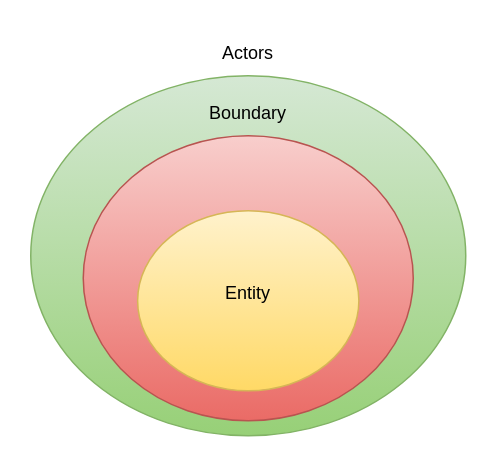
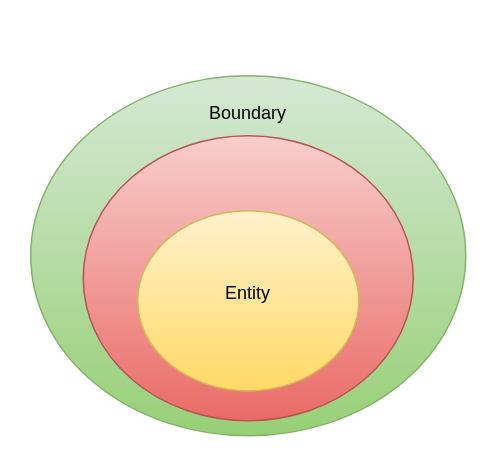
  <mxCell id="0" />
  <mxCell id="1" parent="0" />
  <mxCell id="2" value="" style="ellipse;whiteSpace=wrap;html=1;fillColor=#d5e8d4;strokeColor=#82b366;gradientColor=#97d077;" vertex="1" parent="1"><mxGeometry x="20" y="50" width="290" height="240" as="geometry" /></mxCell>
- <mxCell id="3" value="Actors" style="text;html=1;strokeColor=none;fillColor=none;align=center;verticalAlign=middle;whiteSpace=wrap;rounded=0;" vertex="1" parent="1"><mxGeometry x="135" y="20" width="60" height="30" as="geometry" /></mxCell>
  <mxCell id="4" value="" style="ellipse;whiteSpace=wrap;html=1;fillColor=#f8cecc;gradientColor=#ea6b66;strokeColor=#b85450;" vertex="1" parent="1"><mxGeometry x="55" y="90" width="220" height="190" as="geometry" /></mxCell>
  <mxCell id="5" value="Boundary" style="text;html=1;strokeColor=none;fillColor=none;align=center;verticalAlign=middle;whiteSpace=wrap;rounded=0;" vertex="1" parent="1"><mxGeometry x="135" y="60" width="60" height="30" as="geometry" /></mxCell>
  <mxCell id="6" value="" style="ellipse;whiteSpace=wrap;html=1;fillColor=#fff2cc;gradientColor=#ffd966;strokeColor=#d6b656;" vertex="1" parent="1"><mxGeometry x="91.25" y="140" width="147.5" height="120" as="geometry" /></mxCell>
  <mxCell id="7" value="Entity" style="text;html=1;strokeColor=none;fillColor=none;align=center;verticalAlign=middle;whiteSpace=wrap;rounded=0;" vertex="1" parent="1"><mxGeometry x="135" y="180" width="60" height="30" as="geometry" /></mxCell>
